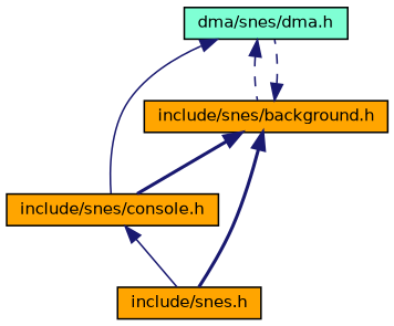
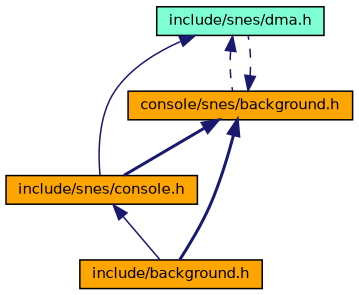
  digraph {
    node [color=black fillcolor=orange fontname=Helvetica fontsize=10 shape=record style=filled]
    edge [color=midnightblue dir=back fontname=Helvetica fontsize=10 labelfontname=Helvetica labelfontsize=10 style=dashed]
-   n1 [fillcolor=aquamarine fontcolor=black height=0.2 label="dma/snes/dma.h" width=0.4]
-   n2 [height=0.2 label="include/snes/background.h" width=0.4]
+   n1 [fillcolor=aquamarine fontcolor=black height=0.2 label="include/snes/dma.h" width=0.4]
+   n2 [height=0.2 label="console/snes/background.h" width=0.4]
    n3 [height=0.2 label="include/snes/console.h" width=0.4]
-   n4 [height=0.2 label="include/snes.h" width=0.4]
+   n4 [height=0.2 label="include/background.h" width=0.4]
    n1 -> n2
    n1 -> n3 [style=solid]
    n2 -> n1
    n2 -> n3 [style=bold]
    n2 -> n4 [style=bold]
    n3 -> n4 [style=solid]
  }
